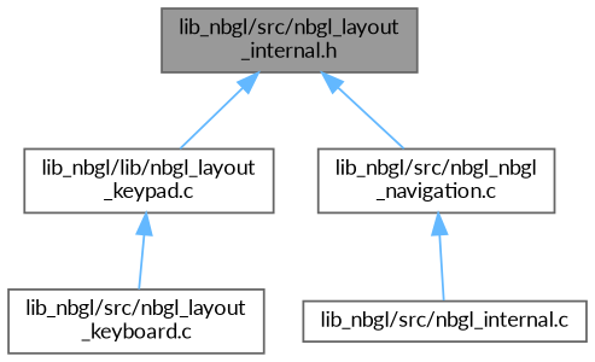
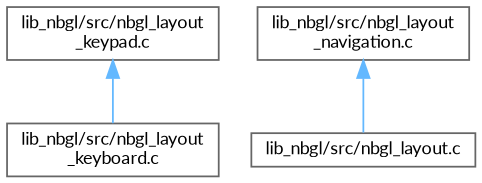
  digraph {
    fontname=Lato
    node [color=grey40 fillcolor=white fontname=Lato fontsize=10 shape=box style=filled]
    edge [color=steelblue1 dir=back fontname=Lato fontsize=10 labelfontname=Helvetica labelfontsize=10 style=solid]
-   n1 [color=gray40 fillcolor=grey60 fontcolor=black height=0.2 label="lib_nbgl/src/nbgl_layout\l_internal.h" width=0.4]
-   n2 [height=0.2 label="lib_nbgl/lib/nbgl_layout\l_keypad.c" width=0.4]
-   n3 [height=0.2 label="lib_nbgl/src/nbgl_nbgl\l_navigation.c" width=0.4]
-   n4 [height=0.2 label="lib_nbgl/src/nbgl_internal.c" width=0.4]
+   n2 [height=0.2 label="lib_nbgl/src/nbgl_layout\l_keypad.c" width=0.4]
+   n3 [height=0.2 label="lib_nbgl/src/nbgl_layout\l_navigation.c" width=0.4]
+   n4 [height=0.2 label="lib_nbgl/src/nbgl_layout.c" width=0.4]
    n5 [height=0.2 label="lib_nbgl/src/nbgl_layout\l_keyboard.c" width=0.4]
-   n1 -> n2
-   n1 -> n3
    n2 -> n5
    n3 -> n4
  }
